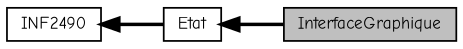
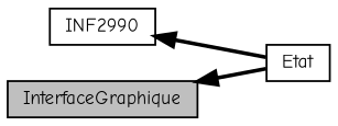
  digraph {
    fontname="Comic Neue"
    rankdir=LR
    node [color=black fillcolor=white fontname="Comic Neue" fontsize=10 shape=record style=filled]
    edge [dir=back fontname="Comic Neue" fontsize=10 labelfontname=Helvetica labelfontsize=10 shape=plaintext style=bold]
    n1 [height=0.2 label=Etat width=0.4]
-   n2 [height=0.2 label=INF2490 width=0.4]
+   n2 [height=0.2 label=INF2990 width=0.4]
    n3 [fillcolor=grey75 fontcolor=black height=0.2 label=InterfaceGraphique width=0.4]
    n2 -> n1
-   n1 -> n3
+   n3 -> n1
  }
